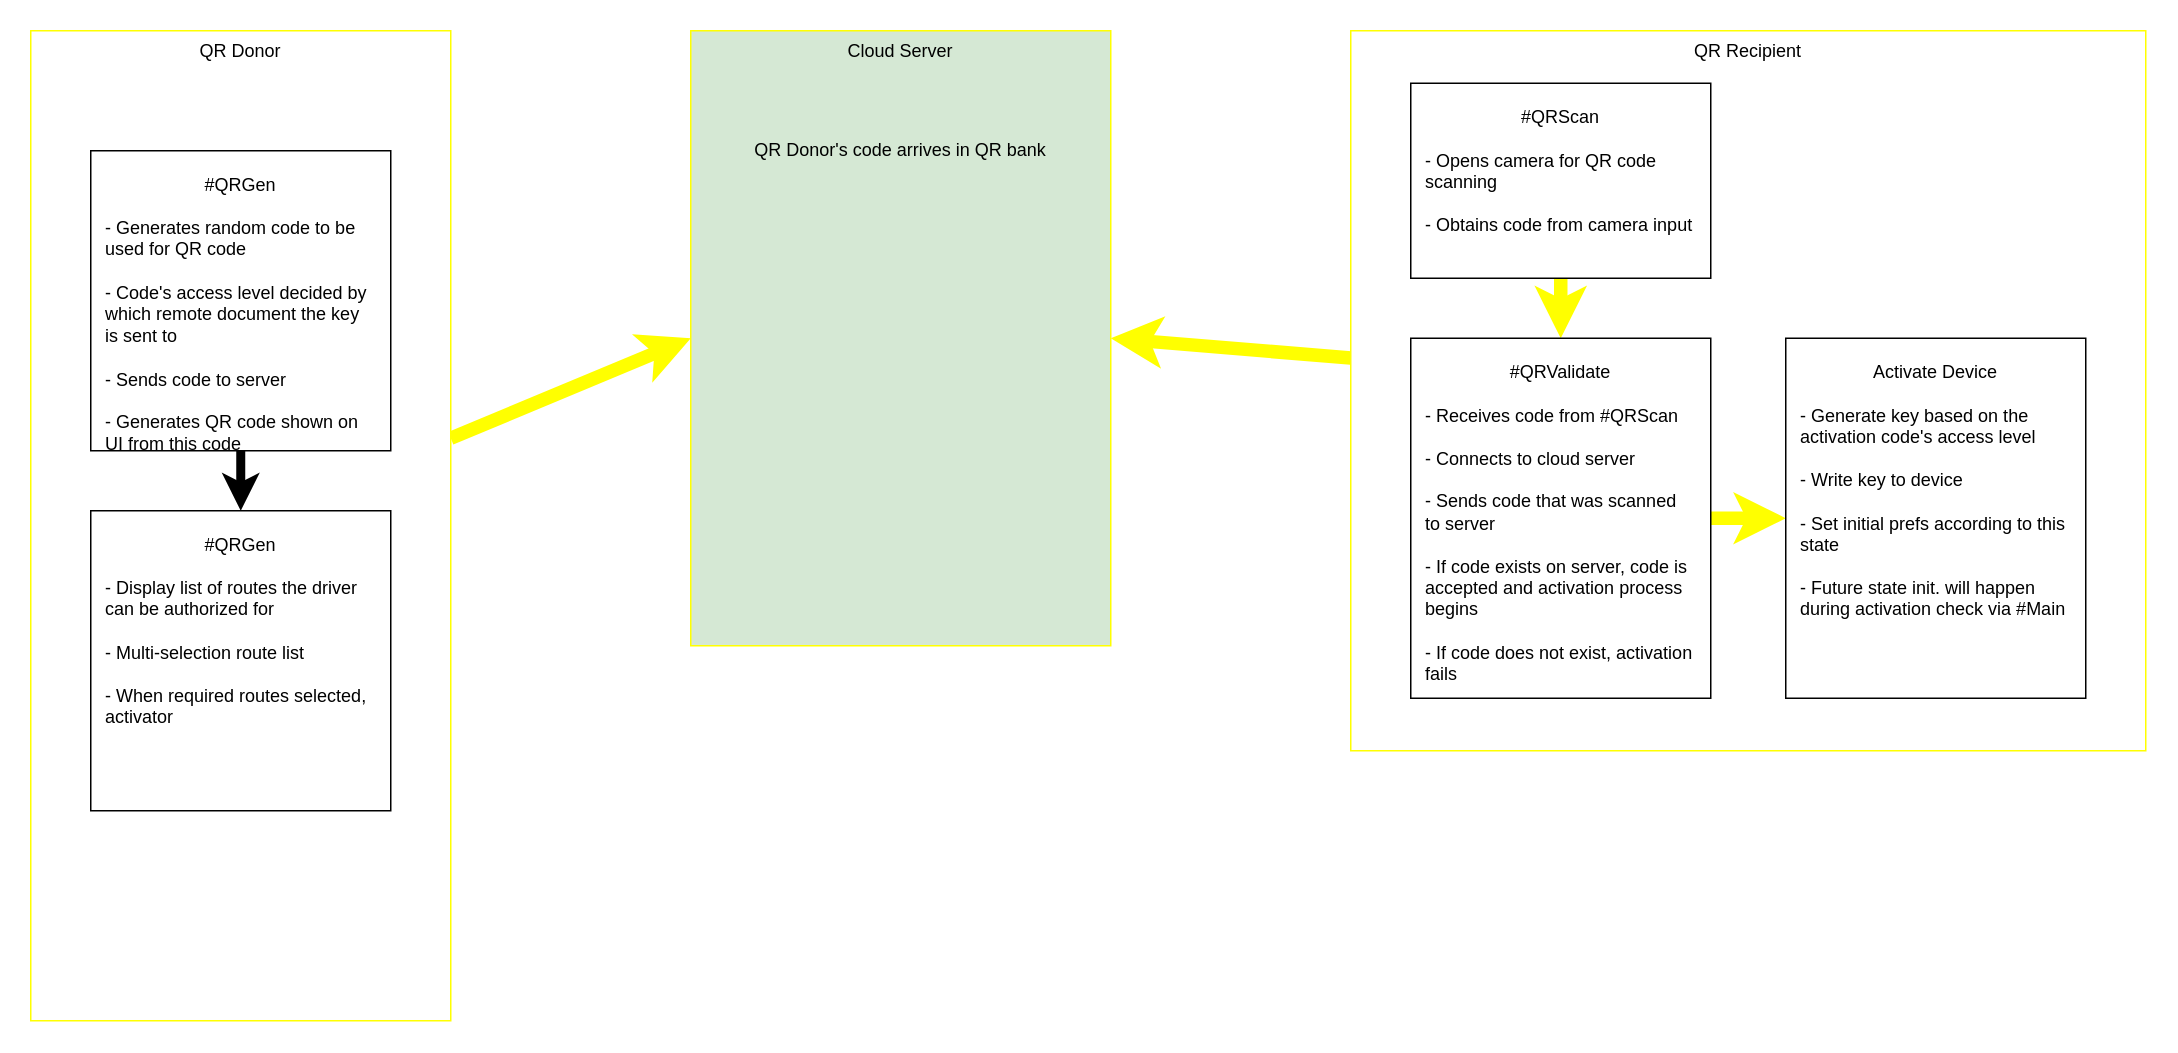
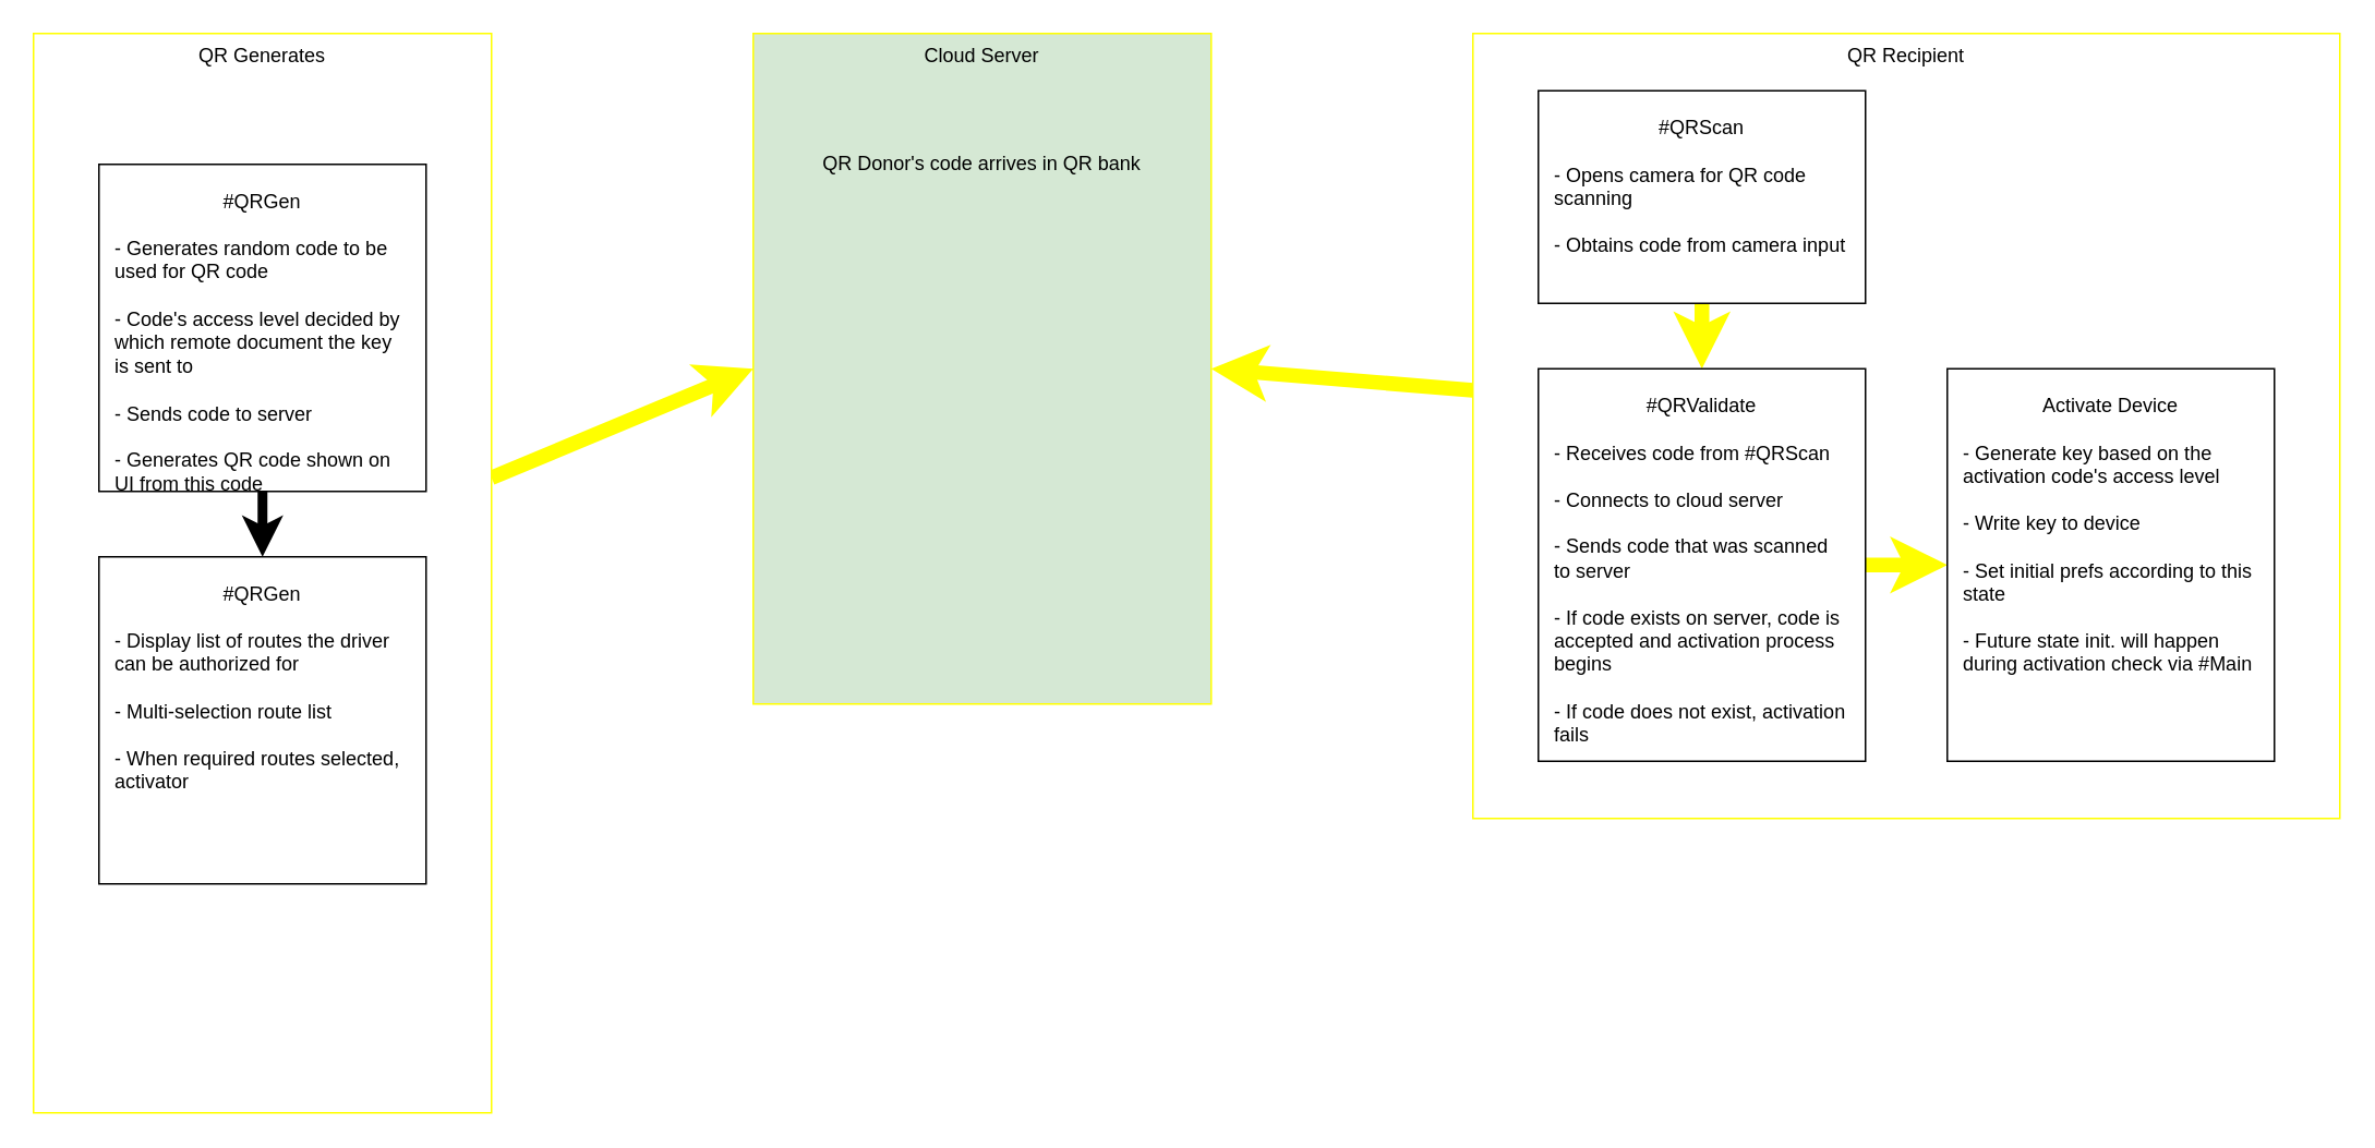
  <mxCell id="0" />
  <mxCell id="1" parent="0" />
  <mxCell id="2" style="edgeStyle=none;html=1;entryX=0;entryY=0.5;entryDx=0;entryDy=0;strokeWidth=9;fillColor=#e3c800;strokeColor=#FFFF00;" parent="1" source="3" target="8" edge="1"><mxGeometry relative="1" as="geometry" /></mxCell>
- <mxCell id="3" value="QR Donor" style="rounded=0;whiteSpace=wrap;html=1;verticalAlign=top;strokeColor=#FFFF00;" parent="1" vertex="1"><mxGeometry x="20" y="20" width="280" height="660" as="geometry" /></mxCell>
+ <mxCell id="3" value="QR Generates" style="rounded=0;whiteSpace=wrap;html=1;verticalAlign=top;strokeColor=#FFFF00;" parent="1" vertex="1"><mxGeometry x="20" y="20" width="280" height="660" as="geometry" /></mxCell>
  <mxCell id="4" style="edgeStyle=none;html=1;entryX=0.5;entryY=0;entryDx=0;entryDy=0;strokeWidth=6;" edge="1" parent="1" source="5" target="15"><mxGeometry relative="1" as="geometry" /></mxCell>
  <mxCell id="5" value="#QRGen&lt;br&gt;&lt;br&gt;&lt;div style=&quot;text-align: left&quot;&gt;&lt;span&gt;- Generates random code to be used for QR code&lt;/span&gt;&lt;br&gt;&lt;/div&gt;&lt;div style=&quot;text-align: left&quot;&gt;&lt;span&gt;&lt;br&gt;&lt;/span&gt;&lt;/div&gt;&lt;div style=&quot;text-align: left&quot;&gt;&lt;span&gt;- Code's access level decided by which remote document the key is sent to&lt;/span&gt;&lt;/div&gt;&lt;div style=&quot;text-align: left&quot;&gt;&lt;span&gt;&lt;br&gt;&lt;/span&gt;&lt;/div&gt;&lt;div style=&quot;text-align: left&quot;&gt;&lt;span&gt;- Sends&amp;nbsp;&lt;/span&gt;code&amp;nbsp;&lt;span&gt;to server&lt;/span&gt;&lt;/div&gt;&lt;div style=&quot;text-align: left&quot;&gt;&lt;span&gt;&lt;br&gt;&lt;/span&gt;&lt;/div&gt;&lt;div style=&quot;text-align: left&quot;&gt;- Generates QR code shown on UI from this code&lt;/div&gt;" style="rounded=0;whiteSpace=wrap;html=1;verticalAlign=top;spacing=11;" parent="1" vertex="1"><mxGeometry x="60" y="100" width="200" height="200" as="geometry" /></mxCell>
  <mxCell id="6" style="edgeStyle=none;html=1;entryX=1;entryY=0.5;entryDx=0;entryDy=0;strokeColor=#FFFF00;strokeWidth=9;" parent="1" source="7" target="8" edge="1"><mxGeometry relative="1" as="geometry" /></mxCell>
  <mxCell id="7" value="QR R&lt;span&gt;ecipient&lt;/span&gt;" style="rounded=0;whiteSpace=wrap;html=1;verticalAlign=top;strokeColor=#FFFF00;" parent="1" vertex="1"><mxGeometry x="900" y="20" width="530" height="480" as="geometry" /></mxCell>
  <mxCell id="8" value="Cloud Server" style="rounded=0;whiteSpace=wrap;html=1;verticalAlign=top;strokeColor=#FFFF00;fillColor=#d5e8d4;" parent="1" vertex="1"><mxGeometry x="460" y="20" width="280" height="410" as="geometry" /></mxCell>
  <mxCell id="9" value="QR Donor's&amp;nbsp;&lt;span style=&quot;text-align: left&quot;&gt;code&amp;nbsp;&lt;/span&gt;arrives in QR bank" style="text;html=1;strokeColor=none;fillColor=none;align=center;verticalAlign=middle;whiteSpace=wrap;rounded=0;" parent="1" vertex="1"><mxGeometry x="500" y="80" width="200" height="40" as="geometry" /></mxCell>
  <mxCell id="10" style="edgeStyle=none;html=1;strokeColor=#FFFF00;strokeWidth=9;" parent="1" source="11" target="13" edge="1"><mxGeometry relative="1" as="geometry" /></mxCell>
  <mxCell id="11" value="#QRScan&lt;br&gt;&lt;br&gt;&lt;div style=&quot;text-align: left&quot;&gt;&lt;span&gt;- Opens camera for QR code scanning&lt;/span&gt;&lt;br&gt;&lt;/div&gt;&lt;div style=&quot;text-align: left&quot;&gt;&lt;span&gt;&lt;br&gt;&lt;/span&gt;&lt;/div&gt;&lt;div style=&quot;text-align: left&quot;&gt;&lt;span&gt;- Obtains&amp;nbsp;&lt;/span&gt;code&amp;nbsp;&lt;span&gt;from camera input&lt;/span&gt;&lt;/div&gt;" style="rounded=0;whiteSpace=wrap;html=1;verticalAlign=top;spacing=11;" parent="1" vertex="1"><mxGeometry x="940" y="55" width="200" height="130" as="geometry" /></mxCell>
  <mxCell id="12" style="edgeStyle=none;html=1;exitX=1;exitY=0.5;exitDx=0;exitDy=0;entryX=0;entryY=0.5;entryDx=0;entryDy=0;strokeColor=#FFFF00;strokeWidth=9;" parent="1" source="13" target="14" edge="1"><mxGeometry relative="1" as="geometry" /></mxCell>
  <mxCell id="13" value="#QRValidate&lt;br&gt;&lt;br&gt;&lt;div style=&quot;text-align: left&quot;&gt;&lt;span&gt;- Receives&amp;nbsp;&lt;/span&gt;code&amp;nbsp;&lt;span&gt;from #QRScan&lt;/span&gt;&lt;/div&gt;&lt;div style=&quot;text-align: left&quot;&gt;&lt;span&gt;&lt;br&gt;&lt;/span&gt;&lt;/div&gt;&lt;div style=&quot;text-align: left&quot;&gt;&lt;span&gt;- Connects to cloud server&lt;/span&gt;&lt;/div&gt;&lt;div style=&quot;text-align: left&quot;&gt;&lt;span&gt;&lt;br&gt;&lt;/span&gt;&lt;/div&gt;&lt;div style=&quot;text-align: left&quot;&gt;- Sends code&amp;nbsp;that was scanned to server&lt;/div&gt;&lt;div style=&quot;text-align: left&quot;&gt;&lt;br&gt;&lt;/div&gt;&lt;div style=&quot;text-align: left&quot;&gt;- If code&amp;nbsp;exists on server, code&amp;nbsp;is accepted and activation process begins&lt;/div&gt;&lt;div style=&quot;text-align: left&quot;&gt;&lt;br&gt;&lt;/div&gt;&lt;div style=&quot;text-align: left&quot;&gt;- If code&amp;nbsp;does not exist, activation fails&lt;/div&gt;" style="rounded=0;whiteSpace=wrap;html=1;verticalAlign=top;spacing=11;" parent="1" vertex="1"><mxGeometry x="940" y="225" width="200" height="240" as="geometry" /></mxCell>
  <mxCell id="14" value="Activate Device&lt;br&gt;&lt;br&gt;&lt;div style=&quot;text-align: left&quot;&gt;- Generate key based on the activation code's access level&lt;/div&gt;&lt;div style=&quot;text-align: left&quot;&gt;&lt;br&gt;&lt;/div&gt;&lt;div style=&quot;text-align: left&quot;&gt;- Write key to device&lt;/div&gt;&lt;div style=&quot;text-align: left&quot;&gt;&lt;br&gt;&lt;/div&gt;&lt;div style=&quot;text-align: left&quot;&gt;- Set initial prefs according to this state&lt;/div&gt;&lt;div style=&quot;text-align: left&quot;&gt;&lt;br&gt;&lt;/div&gt;&lt;div style=&quot;text-align: left&quot;&gt;- Future state init. will happen during activation check via #Main&lt;/div&gt;" style="rounded=0;whiteSpace=wrap;html=1;verticalAlign=top;spacing=11;" parent="1" vertex="1"><mxGeometry x="1190" y="225" width="200" height="240" as="geometry" /></mxCell>
  <mxCell id="15" value="#QRGen&lt;br&gt;&lt;br&gt;&lt;div style=&quot;text-align: left&quot;&gt;&lt;span&gt;- Display list of routes the driver can be authorized for&lt;/span&gt;&lt;/div&gt;&lt;div style=&quot;text-align: left&quot;&gt;&lt;span&gt;&lt;br&gt;&lt;/span&gt;&lt;/div&gt;&lt;div style=&quot;text-align: left&quot;&gt;&lt;span&gt;- Multi-selection route list&lt;/span&gt;&lt;/div&gt;&lt;div style=&quot;text-align: left&quot;&gt;&lt;span&gt;&lt;br&gt;&lt;/span&gt;&lt;/div&gt;&lt;div style=&quot;text-align: left&quot;&gt;&lt;span&gt;- When required routes selected, activator&amp;nbsp;&lt;/span&gt;&lt;/div&gt;" style="rounded=0;whiteSpace=wrap;html=1;verticalAlign=top;spacing=11;" vertex="1" parent="1"><mxGeometry x="60" y="340" width="200" height="200" as="geometry" /></mxCell>
